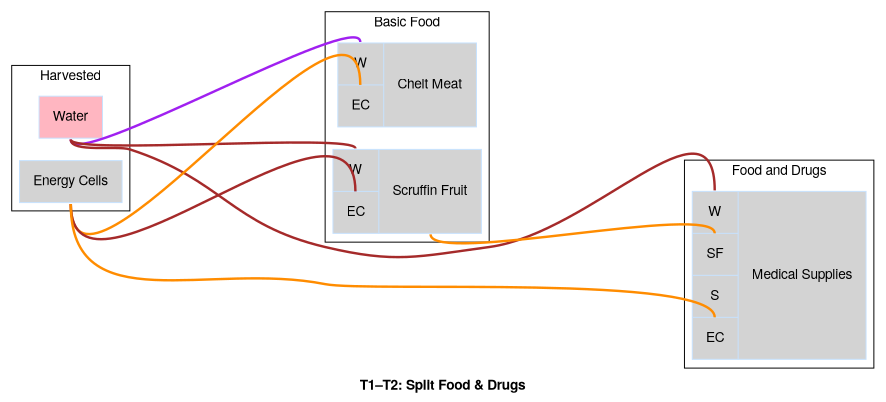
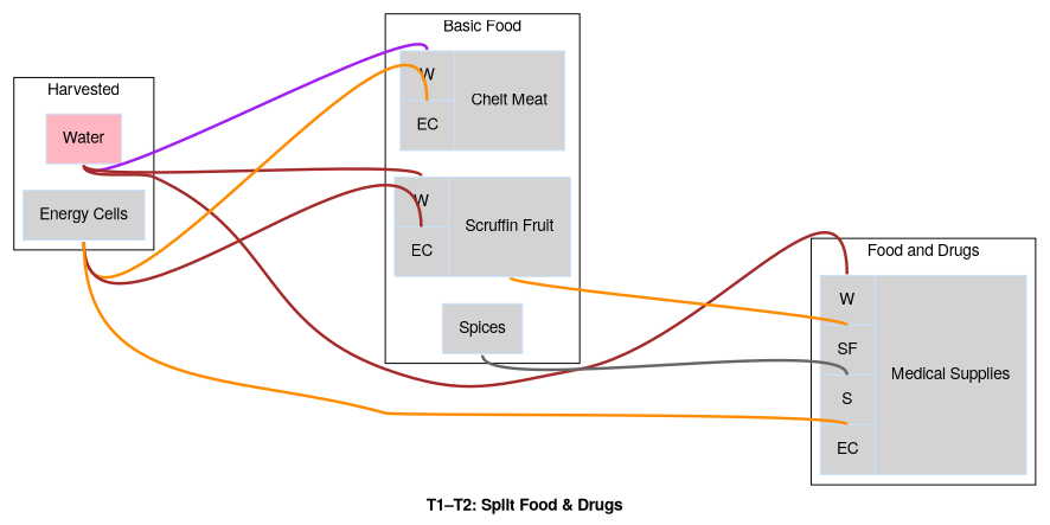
  graph {
    compound=true
    fontname="Helvetica,Arial,sans-serif"
    label=<<b>T1–T2: Split Food &amp; Drugs</b>>
    nodesep=0.3
    ranksep=3
    rankdir=LR
    node [color=slategray1 colour=lightsteelblue2 fontname="Helvetica,Arial,sans-serif" margin=0.2 penwidth=1 shape=record style=filled fillcolor=lightgrey]
    edge [arrowType=normal arrowhead=normal arrowtype=normal color=brown fontname="Helvetica,Arial,sans-serif" headport="water:n" penwidth=2.5 tailport="output:s"]
    n1 [label="{<output> Water}" fillcolor=lightpink]
    n2 [label="{<output> Energy Cells}"]
+   n3 [label="{<output> Spices}"]
    n4 [label="{{<water> W|<energy_cells> EC}|<output> Chelt Meat}"]
    n5 [label="{{<water> W|<energy_cells> EC}|<output> Scruffin Fruit}"]
    n6 [label="{{<water> W|<scruffin_fruits> SF|<spices> S|<energy_cells> EC}|<output> Medical Supplies}"]
    subgraph sub_1 {
      cluster=true
      label="Basic Food"
+     n3
      n4
      n5
    }
    subgraph sub_2 {
      cluster=true
      label=Harvested
      n1
      n2
    }
    subgraph sub_3 {
      cluster=true
      label="Food and Drugs"
      n6
    }
    n1 -- n4 [color=purple]
    n1 -- n5
    n1 -- n6
    n2 -- n4 [color=darkorange headport="energy_cells:n"]
    n2 -- n5 [headport="energy_cells:n"]
    n2 -- n6 [color=darkorange headport="energy_cells:n"]
+   n3 -- n6 [color=gray40 headport="spices:n"]
    n5 -- n6 [color=darkorange headport="scruffin_fruits:n"]
  }
